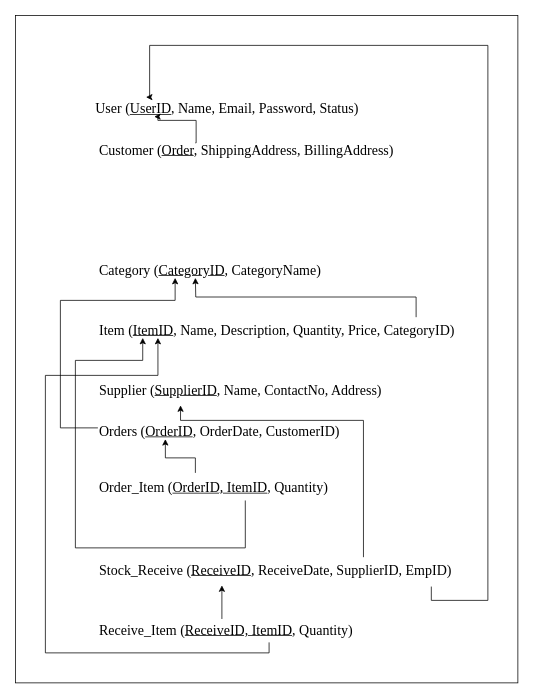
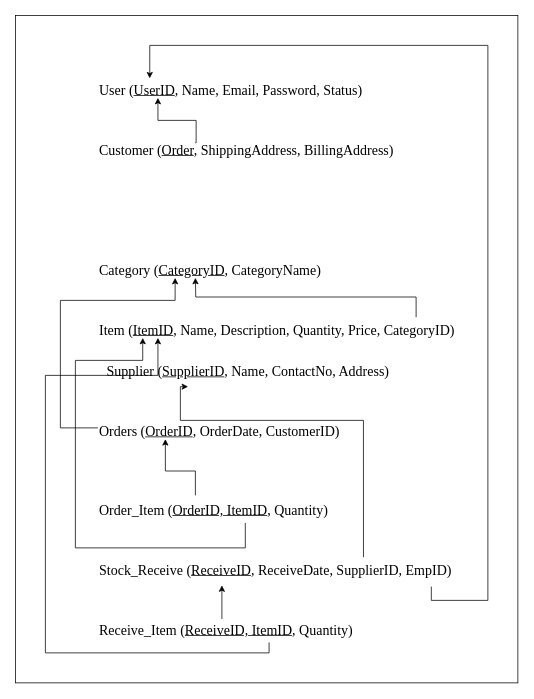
  <mxCell id="0" />
  <mxCell id="1" parent="0" />
- <mxCell id="2" value="&lt;div style=&quot;&quot;&gt;&lt;span style=&quot;font-size: 14pt; background-color: transparent; color: light-dark(rgb(0, 0, 0), rgb(255, 255, 255));&quot;&gt;User (&lt;/span&gt;&lt;u style=&quot;font-size: 14pt; background-color: transparent; color: light-dark(rgb(0, 0, 0), rgb(255, 255, 255));&quot;&gt;UserID&lt;/u&gt;&lt;span style=&quot;font-size: 14pt; background-color: transparent; color: light-dark(rgb(0, 0, 0), rgb(255, 255, 255));&quot;&gt;, Name, Email, Password, Status)&lt;/span&gt;&lt;/div&gt;" style="text;html=1;align=left;verticalAlign=middle;whiteSpace=wrap;rounded=0;fontFamily=Times New Roman;" vertex="1" parent="1"><mxGeometry x="125" y="125" width="520" height="40" as="geometry" /></mxCell>
+ <mxCell id="2" value="&lt;div style=&quot;&quot;&gt;&lt;span style=&quot;font-size: 14pt; background-color: transparent; color: light-dark(rgb(0, 0, 0), rgb(255, 255, 255));&quot;&gt;User (&lt;/span&gt;&lt;u style=&quot;font-size: 14pt; background-color: transparent; color: light-dark(rgb(0, 0, 0), rgb(255, 255, 255));&quot;&gt;UserID&lt;/u&gt;&lt;span style=&quot;font-size: 14pt; background-color: transparent; color: light-dark(rgb(0, 0, 0), rgb(255, 255, 255));&quot;&gt;, Name, Email, Password, Status)&lt;/span&gt;&lt;/div&gt;" style="text;html=1;align=left;verticalAlign=middle;whiteSpace=wrap;rounded=0;fontFamily=Times New Roman;" vertex="1" parent="1"><mxGeometry x="130" y="100" width="520" height="40" as="geometry" /></mxCell>
  <mxCell id="3" value="&lt;div style=&quot;&quot;&gt;&lt;span style=&quot;font-size: 14pt;&quot;&gt;Customer (&lt;u&gt;Order&lt;/u&gt;, ShippingAddress, BillingAddress)&lt;/span&gt;&lt;/div&gt;" style="text;html=1;align=left;verticalAlign=middle;whiteSpace=wrap;rounded=0;fontFamily=Times New Roman;" vertex="1" parent="1"><mxGeometry x="130" y="180" width="520" height="40" as="geometry" /></mxCell>
  <mxCell id="4" value="&lt;div style=&quot;&quot;&gt;&lt;p class=&quot;MsoNormal&quot; style=&quot;mso-margin-top-alt:auto;mso-margin-bottom-alt:auto;&lt;br/&gt;margin-left:1.0in;mso-pagination:widow-orphan&quot;&gt;&lt;span style=&quot;font-size:14.0pt;&lt;br/&gt;font-family:&amp;quot;Times New Roman&amp;quot;,serif;mso-fareast-font-family:&amp;quot;Times New Roman&amp;quot;;&lt;br/&gt;mso-bidi-language:AR-SA&quot;&gt;Category (&lt;u&gt;CategoryID&lt;/u&gt;, CategoryName)&lt;/span&gt;&lt;/p&gt;&lt;/div&gt;" style="text;html=1;align=left;verticalAlign=middle;whiteSpace=wrap;rounded=0;fontFamily=Times New Roman;" vertex="1" parent="1"><mxGeometry x="130" y="340" width="520" height="40" as="geometry" /></mxCell>
  <mxCell id="5" style="edgeStyle=orthogonalEdgeStyle;rounded=0;orthogonalLoop=1;jettySize=auto;html=1;exitX=0.816;exitY=0.06;exitDx=0;exitDy=0;exitPerimeter=0;" edge="1" parent="1" source="6"><mxGeometry relative="1" as="geometry"><mxPoint x="260" y="370" as="targetPoint" /></mxGeometry></mxCell>
  <mxCell id="6" value="&lt;div style=&quot;&quot;&gt;&lt;p class=&quot;MsoNormal&quot; style=&quot;mso-margin-top-alt:auto;mso-margin-bottom-alt:auto;&lt;br/&gt;margin-left:1.0in;mso-pagination:widow-orphan&quot;&gt;&lt;span style=&quot;font-size:14.0pt;&lt;br/&gt;font-family:&amp;quot;Times New Roman&amp;quot;,serif;mso-fareast-font-family:&amp;quot;Times New Roman&amp;quot;;&lt;br/&gt;mso-bidi-language:AR-SA&quot;&gt;Item (&lt;u&gt;ItemID&lt;/u&gt;, Name, Description, Quantity, Price, CategoryID)&lt;/span&gt;&lt;/p&gt;&lt;/div&gt;" style="text;html=1;align=left;verticalAlign=middle;whiteSpace=wrap;rounded=0;fontFamily=Times New Roman;" vertex="1" parent="1"><mxGeometry x="130" y="420" width="520" height="40" as="geometry" /></mxCell>
- <mxCell id="7" value="&lt;div style=&quot;&quot;&gt;&lt;p class=&quot;MsoNormal&quot; style=&quot;mso-margin-top-alt:auto;mso-margin-bottom-alt:auto;&lt;br/&gt;margin-left:1.0in;mso-pagination:widow-orphan&quot;&gt;&lt;span style=&quot;font-size:14.0pt;&lt;br/&gt;font-family:&amp;quot;Times New Roman&amp;quot;,serif;mso-fareast-font-family:&amp;quot;Times New Roman&amp;quot;;&lt;br/&gt;mso-bidi-language:AR-SA&quot;&gt;Supplier (&lt;u&gt;SupplierID&lt;/u&gt;, Name, ContactNo, Address)&lt;/span&gt;&lt;/p&gt;&lt;/div&gt;" style="text;html=1;align=left;verticalAlign=middle;whiteSpace=wrap;rounded=0;fontFamily=Times New Roman;" vertex="1" parent="1"><mxGeometry x="130" y="500" width="520" height="40" as="geometry" /></mxCell>
+ <mxCell id="7" value="&lt;div style=&quot;&quot;&gt;&lt;p class=&quot;MsoNormal&quot; style=&quot;mso-margin-top-alt:auto;mso-margin-bottom-alt:auto;&lt;br/&gt;margin-left:1.0in;mso-pagination:widow-orphan&quot;&gt;&lt;span style=&quot;font-size:14.0pt;&lt;br/&gt;font-family:&amp;quot;Times New Roman&amp;quot;,serif;mso-fareast-font-family:&amp;quot;Times New Roman&amp;quot;;&lt;br/&gt;mso-bidi-language:AR-SA&quot;&gt;Supplier (&lt;u&gt;SupplierID&lt;/u&gt;, Name, ContactNo, Address)&lt;/span&gt;&lt;/p&gt;&lt;/div&gt;" style="text;html=1;align=left;verticalAlign=middle;whiteSpace=wrap;rounded=0;fontFamily=Times New Roman;" vertex="1" parent="1"><mxGeometry x="140" y="475" width="520" height="40" as="geometry" /></mxCell>
  <mxCell id="8" value="&lt;div style=&quot;&quot;&gt;&lt;p class=&quot;MsoNormal&quot; style=&quot;mso-margin-top-alt:auto;mso-margin-bottom-alt:auto;&lt;br/&gt;margin-left:1.0in;mso-pagination:widow-orphan&quot;&gt;&lt;span style=&quot;font-size:14.0pt;&lt;br/&gt;font-family:&amp;quot;Times New Roman&amp;quot;,serif;mso-fareast-font-family:&amp;quot;Times New Roman&amp;quot;;&lt;br/&gt;mso-bidi-language:AR-SA&quot;&gt;Orders (&lt;u&gt;OrderID&lt;/u&gt;, OrderDate, CustomerID)&lt;/span&gt;&lt;/p&gt;&lt;/div&gt;" style="text;html=1;align=left;verticalAlign=middle;whiteSpace=wrap;rounded=0;fontFamily=Times New Roman;" vertex="1" parent="1"><mxGeometry x="130" y="555" width="520" height="40" as="geometry" /></mxCell>
- <mxCell id="9" value="&lt;div style=&quot;&quot;&gt;&lt;p class=&quot;MsoNormal&quot; style=&quot;mso-margin-top-alt:auto;mso-margin-bottom-alt:auto;&lt;br/&gt;margin-left:1.0in;mso-pagination:widow-orphan&quot;&gt;&lt;span style=&quot;font-size:14.0pt;&lt;br/&gt;font-family:&amp;quot;Times New Roman&amp;quot;,serif;mso-fareast-font-family:&amp;quot;Times New Roman&amp;quot;;&lt;br/&gt;mso-bidi-language:AR-SA&quot;&gt;Order_Item (&lt;u&gt;OrderID, ItemID&lt;/u&gt;, Quantity)&lt;/span&gt;&lt;/p&gt;&lt;/div&gt;" style="text;html=1;align=left;verticalAlign=middle;whiteSpace=wrap;rounded=0;fontFamily=Times New Roman;" vertex="1" parent="1"><mxGeometry x="130" y="630" width="520" height="40" as="geometry" /></mxCell>
+ <mxCell id="9" value="&lt;div style=&quot;&quot;&gt;&lt;p class=&quot;MsoNormal&quot; style=&quot;mso-margin-top-alt:auto;mso-margin-bottom-alt:auto;&lt;br/&gt;margin-left:1.0in;mso-pagination:widow-orphan&quot;&gt;&lt;span style=&quot;font-size:14.0pt;&lt;br/&gt;font-family:&amp;quot;Times New Roman&amp;quot;,serif;mso-fareast-font-family:&amp;quot;Times New Roman&amp;quot;;&lt;br/&gt;mso-bidi-language:AR-SA&quot;&gt;Order_Item (&lt;u&gt;OrderID, ItemID&lt;/u&gt;, Quantity)&lt;/span&gt;&lt;/p&gt;&lt;/div&gt;" style="text;html=1;align=left;verticalAlign=middle;whiteSpace=wrap;rounded=0;fontFamily=Times New Roman;" vertex="1" parent="1"><mxGeometry x="130" y="660" width="520" height="40" as="geometry" /></mxCell>
  <mxCell id="10" value="&lt;div style=&quot;&quot;&gt;&lt;p class=&quot;MsoNormal&quot; style=&quot;mso-margin-top-alt:auto;mso-margin-bottom-alt:auto;&lt;br/&gt;margin-left:1.0in;mso-pagination:widow-orphan&quot;&gt;&lt;span style=&quot;font-size:14.0pt;&lt;br/&gt;font-family:&amp;quot;Times New Roman&amp;quot;,serif;mso-fareast-font-family:&amp;quot;Times New Roman&amp;quot;;&lt;br/&gt;mso-bidi-language:AR-SA&quot;&gt;Stock_Receive (&lt;u&gt;ReceiveID&lt;/u&gt;, ReceiveDate, SupplierID, EmpID)&lt;/span&gt;&lt;/p&gt;&lt;/div&gt;" style="text;html=1;align=left;verticalAlign=middle;whiteSpace=wrap;rounded=0;fontFamily=Times New Roman;" vertex="1" parent="1"><mxGeometry x="130" y="740" width="520" height="40" as="geometry" /></mxCell>
  <mxCell id="11" style="edgeStyle=orthogonalEdgeStyle;rounded=0;orthogonalLoop=1;jettySize=auto;html=1;exitX=0.318;exitY=0.12;exitDx=0;exitDy=0;entryX=0.318;entryY=1;entryDx=0;entryDy=0;entryPerimeter=0;exitPerimeter=0;" edge="1" parent="1" source="12" target="10"><mxGeometry relative="1" as="geometry" /></mxCell>
  <mxCell id="12" value="&lt;div style=&quot;&quot;&gt;&lt;p class=&quot;MsoNormal&quot; style=&quot;mso-margin-top-alt:auto;mso-margin-bottom-alt:auto;&lt;br/&gt;margin-left:1.0in;mso-pagination:widow-orphan&quot;&gt;&lt;span style=&quot;font-size:14.0pt;&lt;br/&gt;font-family:&amp;quot;Times New Roman&amp;quot;,serif;mso-fareast-font-family:&amp;quot;Times New Roman&amp;quot;;&lt;br/&gt;mso-bidi-language:AR-SA&quot;&gt;Receive_Item (&lt;u&gt;ReceiveID, ItemID&lt;/u&gt;, Quantity)&lt;/span&gt;&lt;/p&gt;&lt;/div&gt;" style="text;html=1;align=left;verticalAlign=middle;whiteSpace=wrap;rounded=0;fontFamily=Times New Roman;" vertex="1" parent="1"><mxGeometry x="130" y="820" width="520" height="40" as="geometry" /></mxCell>
  <mxCell id="13" style="edgeStyle=orthogonalEdgeStyle;rounded=0;orthogonalLoop=1;jettySize=auto;html=1;" edge="1" parent="1" source="8"><mxGeometry relative="1" as="geometry"><mxPoint x="233" y="370" as="targetPoint" /><Array as="points"><mxPoint x="390" y="570" /><mxPoint x="80" y="570" /><mxPoint x="80" y="400" /><mxPoint x="233" y="400" /></Array></mxGeometry></mxCell>
  <mxCell id="14" style="edgeStyle=orthogonalEdgeStyle;rounded=0;orthogonalLoop=1;jettySize=auto;html=1;entryX=0.154;entryY=0.75;entryDx=0;entryDy=0;entryPerimeter=0;" edge="1" parent="1" target="2"><mxGeometry relative="1" as="geometry"><mxPoint x="260" y="190" as="sourcePoint" /><Array as="points"><mxPoint x="261" y="190" /><mxPoint x="261" y="160" /><mxPoint x="210" y="160" /></Array></mxGeometry></mxCell>
  <mxCell id="15" style="edgeStyle=orthogonalEdgeStyle;rounded=0;orthogonalLoop=1;jettySize=auto;html=1;exitX=0.25;exitY=0;exitDx=0;exitDy=0;entryX=0.173;entryY=0.75;entryDx=0;entryDy=0;entryPerimeter=0;" edge="1" parent="1" source="9" target="8"><mxGeometry relative="1" as="geometry" /></mxCell>
  <mxCell id="16" style="edgeStyle=orthogonalEdgeStyle;rounded=0;orthogonalLoop=1;jettySize=auto;html=1;exitX=0.378;exitY=0.92;exitDx=0;exitDy=0;entryX=0.115;entryY=0.75;entryDx=0;entryDy=0;entryPerimeter=0;exitPerimeter=0;" edge="1" parent="1" source="9" target="6"><mxGeometry relative="1" as="geometry"><Array as="points"><mxPoint x="327" y="730" /><mxPoint x="100" y="730" /><mxPoint x="100" y="480" /><mxPoint x="190" y="480" /></Array></mxGeometry></mxCell>
  <mxCell id="17" style="edgeStyle=orthogonalEdgeStyle;rounded=0;orthogonalLoop=1;jettySize=auto;html=1;exitX=0.681;exitY=0.06;exitDx=0;exitDy=0;entryX=0.212;entryY=1;entryDx=0;entryDy=0;entryPerimeter=0;exitPerimeter=0;" edge="1" parent="1" source="10" target="7"><mxGeometry relative="1" as="geometry"><Array as="points"><mxPoint x="484" y="560" /><mxPoint x="240" y="560" /></Array></mxGeometry></mxCell>
  <mxCell id="18" style="edgeStyle=orthogonalEdgeStyle;rounded=0;orthogonalLoop=1;jettySize=auto;html=1;entryX=0.133;entryY=0.1;entryDx=0;entryDy=0;entryPerimeter=0;exitX=0.855;exitY=1.04;exitDx=0;exitDy=0;exitPerimeter=0;" edge="1" parent="1" source="10" target="2"><mxGeometry relative="1" as="geometry"><Array as="points"><mxPoint x="575" y="800" /><mxPoint x="650" y="800" /><mxPoint x="650" y="60" /><mxPoint x="199" y="60" /></Array></mxGeometry></mxCell>
  <mxCell id="19" style="edgeStyle=orthogonalEdgeStyle;rounded=0;orthogonalLoop=1;jettySize=auto;html=1;exitX=0.439;exitY=0.9;exitDx=0;exitDy=0;entryX=0.154;entryY=0.75;entryDx=0;entryDy=0;entryPerimeter=0;exitPerimeter=0;" edge="1" parent="1" source="12" target="6"><mxGeometry relative="1" as="geometry"><Array as="points"><mxPoint x="358" y="870" /><mxPoint x="60" y="870" /><mxPoint x="60" y="500" /><mxPoint x="210" y="500" /></Array></mxGeometry></mxCell>
  <mxCell id="20" value="" style="rounded=0;whiteSpace=wrap;html=1;fillColor=none;" vertex="1" parent="1"><mxGeometry x="20" width="670" height="890" as="geometry" y="20" /></mxCell>
